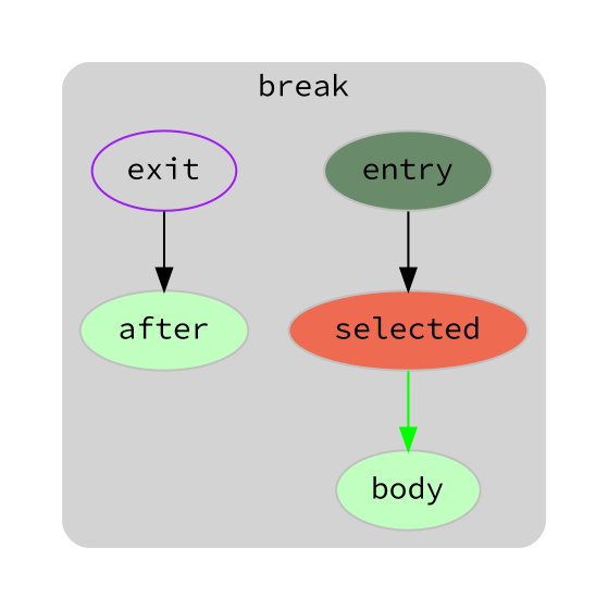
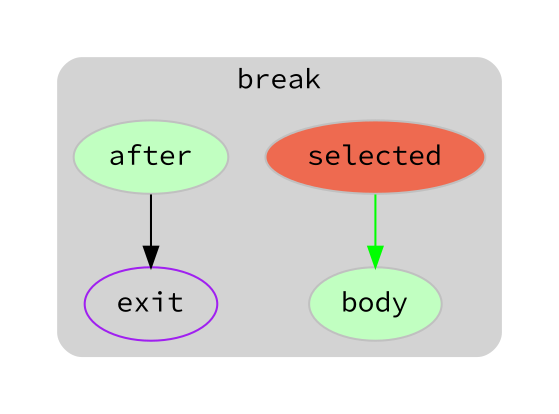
  digraph {
    compound=true
    fontname="Source Code Pro"
    node [color=gray fillcolor=darkseagreen1 fontname="Source Code Pro" shape=oval style=filled]
    edge [fontname="Source Code Pro"]
-   n1 [fillcolor=darkseagreen4 label=entry rank=source]
    n2 [fillcolor=coral2 label=selected]
    n3 [label=body]
    n4 [label=after]
    n5 [color=purple label=exit rank=sink fillcolor="" shape="" style=""]
    subgraph cluster_1 {
      peripheries=0
      subgraph cluster_2 {
        peripheries=0
        subgraph cluster_3 {
          bgcolor=lightgray
          color=darkgray
          label=break
          peripheries=0
          style=rounded
-         n1
          n2
          n3
          n4
          n5
        }
      }
    }
-   n1 -> n2
    n2 -> n3 [color=green]
-   n5 -> n4 [color=black]
+   n4 -> n5 [color=black]
  }
